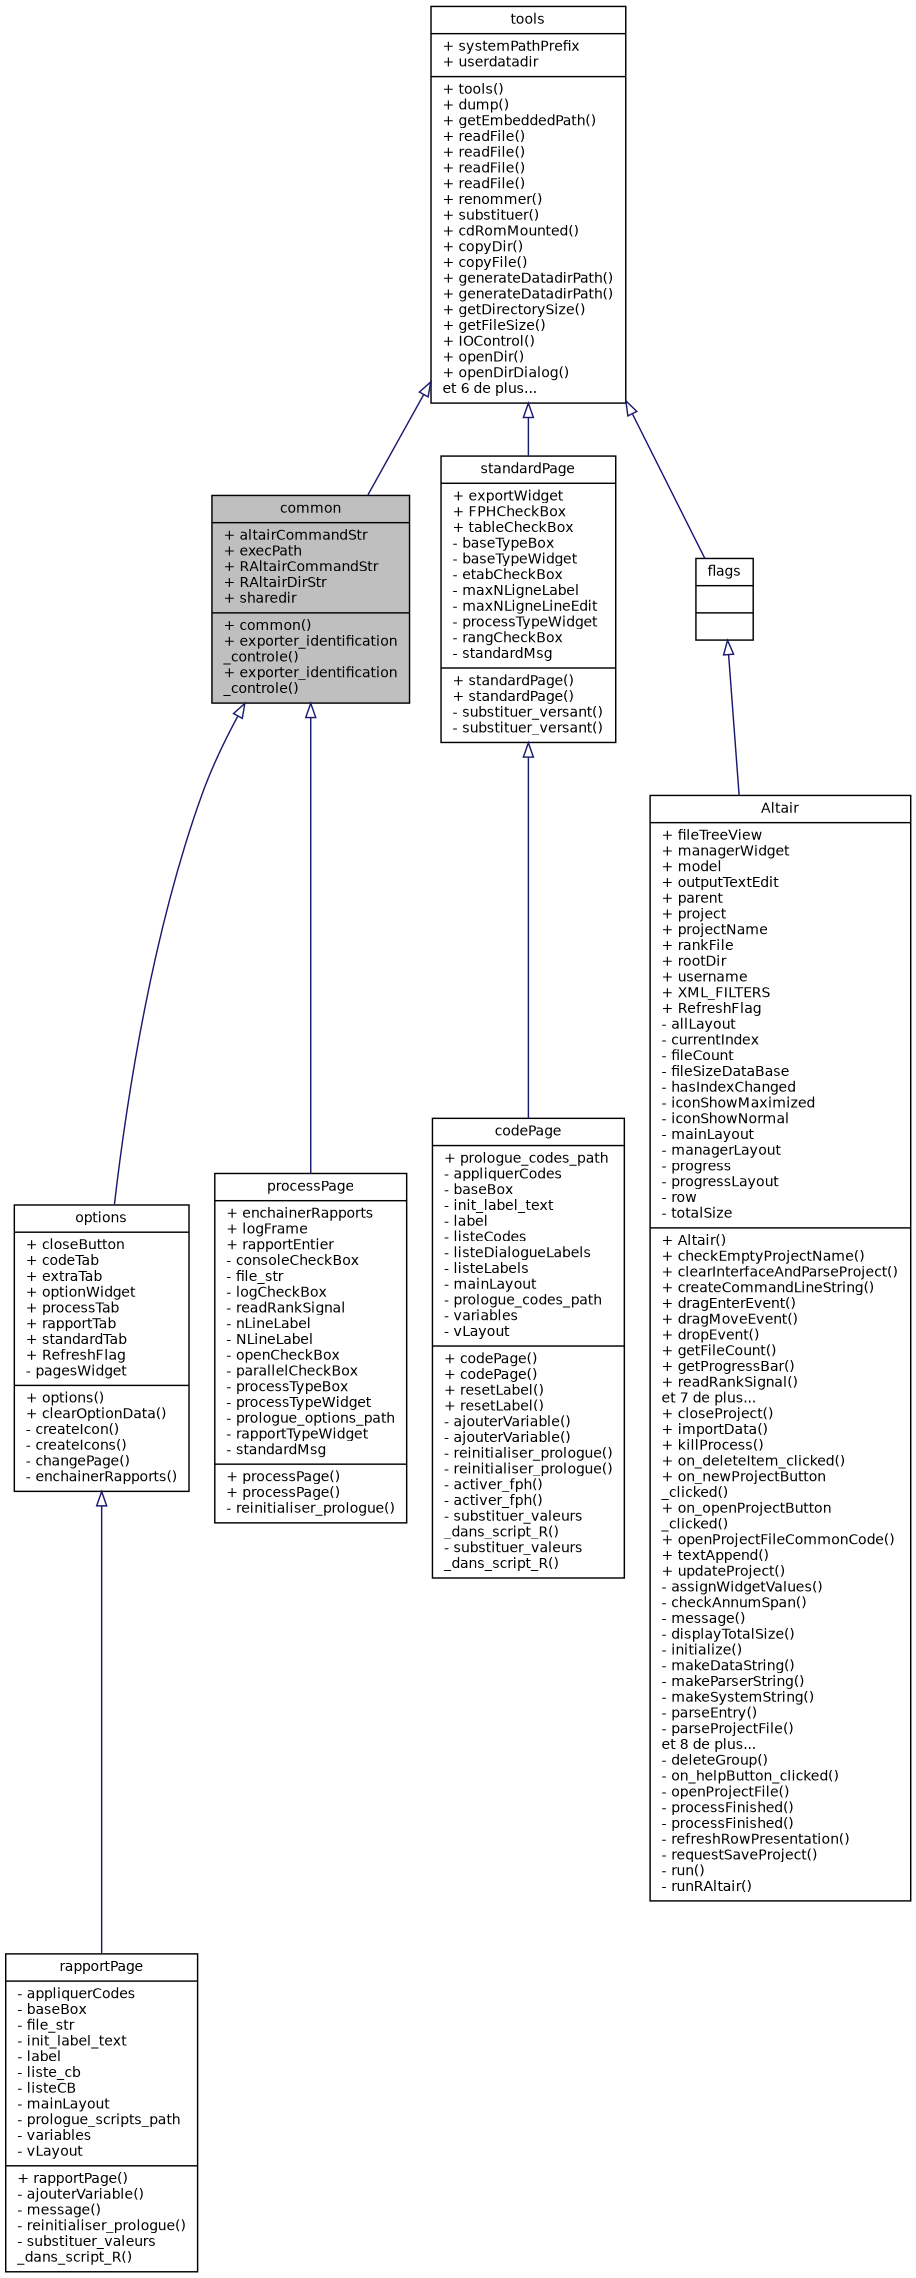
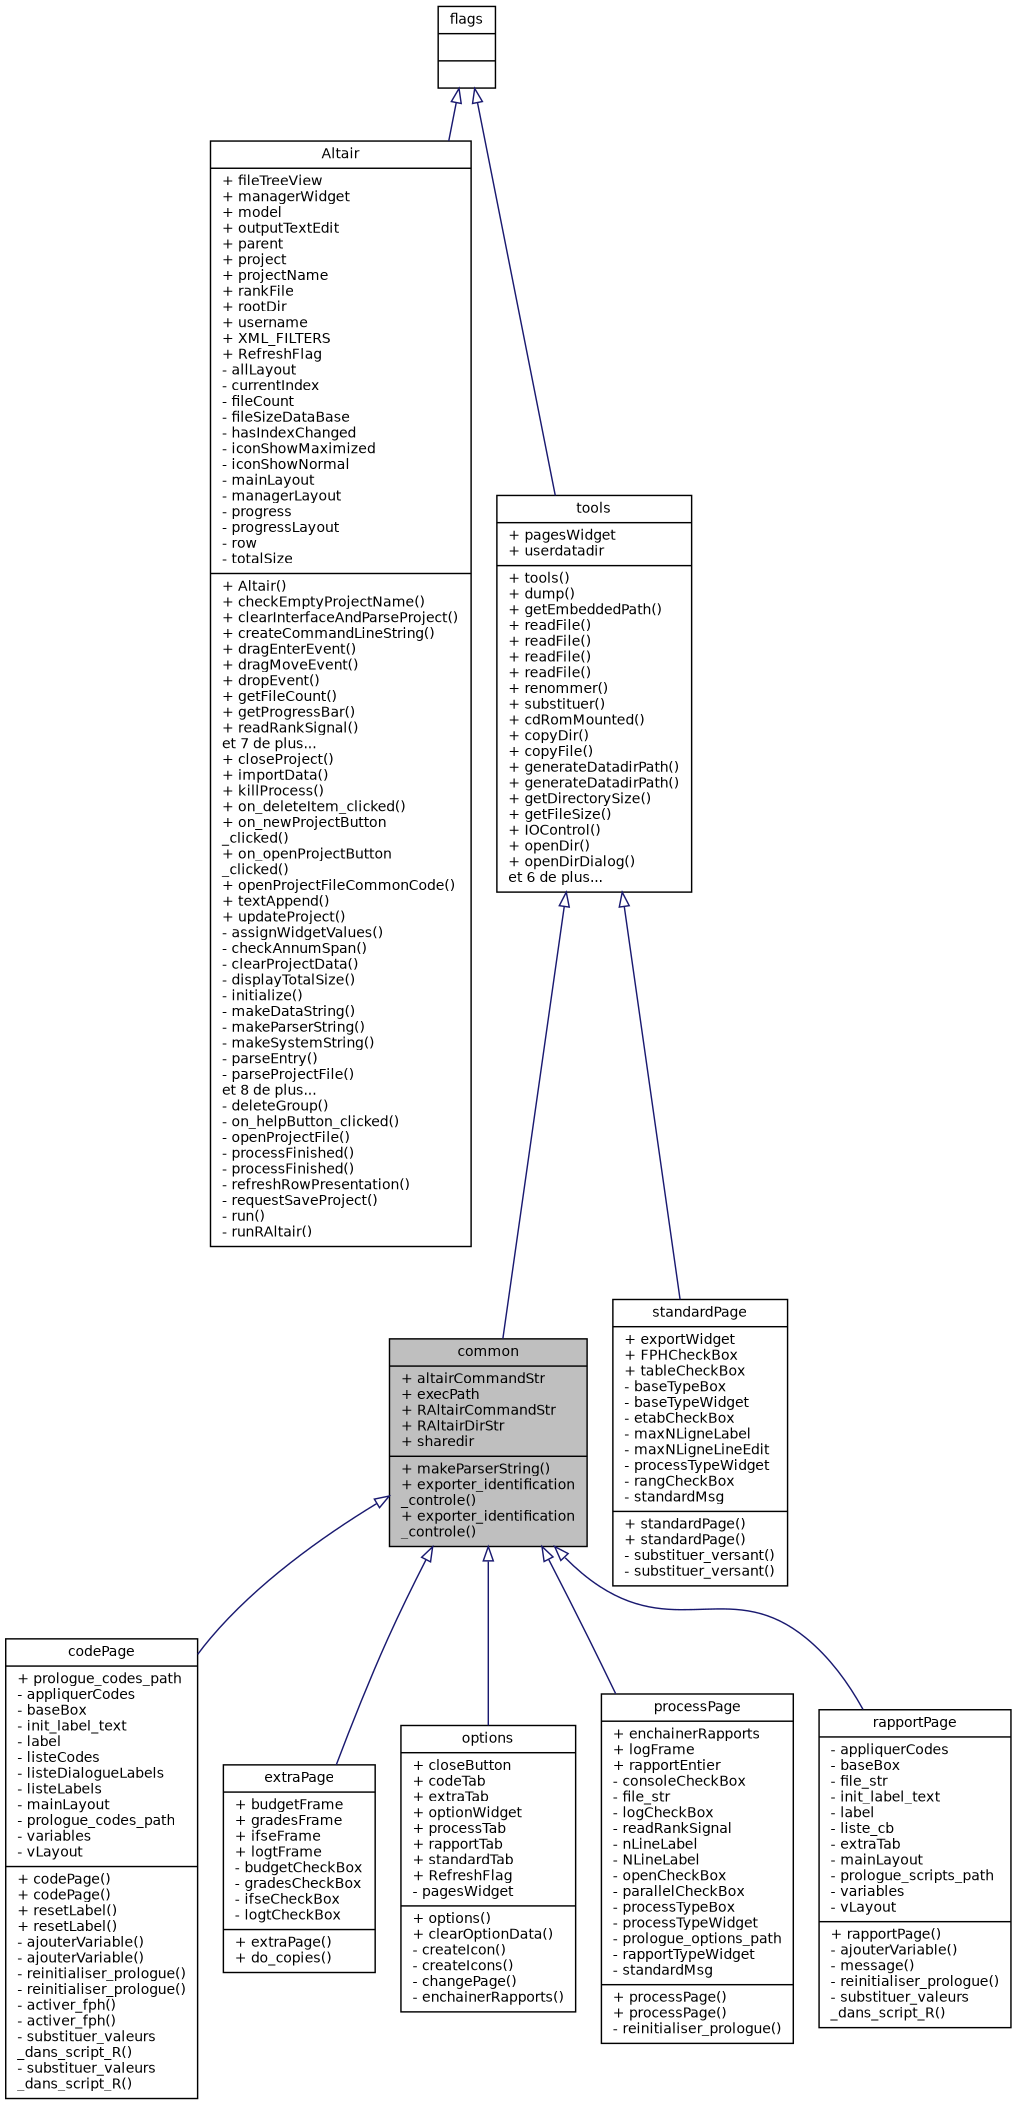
  digraph {
    node [color=black fillcolor=white fontname=Helvetica fontsize=10 shape=record style=filled]
    edge [arrowtail=onormal color=midnightblue dir=back fontname=Helvetica fontsize=10 labelfontname=Helvetica labelfontsize=10 style=solid]
-   n1 [fillcolor=grey75 fontcolor=black height=0.2 label="{common\n|+ altairCommandStr\l+ execPath\l+ RAltairCommandStr\l+ RAltairDirStr\l+ sharedir\l|+ common()\l+ exporter_identification\l_controle()\l+ exporter_identification\l_controle()\l}" width=0.4]
+   n1 [fillcolor=grey75 fontcolor=black height=0.2 label="{common\n|+ altairCommandStr\l+ execPath\l+ RAltairCommandStr\l+ RAltairDirStr\l+ sharedir\l|+ makeParserString()\l+ exporter_identification\l_controle()\l+ exporter_identification\l_controle()\l}" width=0.4]
    n2 [height=0.2 label="{codePage\n|+ prologue_codes_path\l- appliquerCodes\l- baseBox\l- init_label_text\l- label\l- listeCodes\l- listeDialogueLabels\l- listeLabels\l- mainLayout\l- prologue_codes_path\l- variables\l- vLayout\l|+ codePage()\l+ codePage()\l+ resetLabel()\l+ resetLabel()\l- ajouterVariable()\l- ajouterVariable()\l- reinitialiser_prologue()\l- reinitialiser_prologue()\l- activer_fph()\l- activer_fph()\l- substituer_valeurs\l_dans_script_R()\l- substituer_valeurs\l_dans_script_R()\l}" width=0.4]
+   n3 [height=0.2 label="{extraPage\n|+ budgetFrame\l+ gradesFrame\l+ ifseFrame\l+ logtFrame\l- budgetCheckBox\l- gradesCheckBox\l- ifseCheckBox\l- logtCheckBox\l|+ extraPage()\l+ do_copies()\l}" width=0.4]
    n4 [height=0.2 label="{options\n|+ closeButton\l+ codeTab\l+ extraTab\l+ optionWidget\l+ processTab\l+ rapportTab\l+ standardTab\l+ RefreshFlag\l- pagesWidget\l|+ options()\l+ clearOptionData()\l- createIcon()\l- createIcons()\l- changePage()\l- enchainerRapports()\l}" width=0.4]
    n5 [height=0.2 label="{processPage\n|+ enchainerRapports\l+ logFrame\l+ rapportEntier\l- consoleCheckBox\l- file_str\l- logCheckBox\l- readRankSignal\l- nLineLabel\l- NLineLabel\l- openCheckBox\l- parallelCheckBox\l- processTypeBox\l- processTypeWidget\l- prologue_options_path\l- rapportTypeWidget\l- standardMsg\l|+ processPage()\l+ processPage()\l- reinitialiser_prologue()\l}" width=0.4]
-   n6 [height=0.2 label="{rapportPage\n|- appliquerCodes\l- baseBox\l- file_str\l- init_label_text\l- label\l- liste_cb\l- listeCB\l- mainLayout\l- prologue_scripts_path\l- variables\l- vLayout\l|+ rapportPage()\l- ajouterVariable()\l- message()\l- reinitialiser_prologue()\l- substituer_valeurs\l_dans_script_R()\l}" width=0.4]
-   n7 [height=0.2 label="{Altair\n|+ fileTreeView\l+ managerWidget\l+ model\l+ outputTextEdit\l+ parent\l+ project\l+ projectName\l+ rankFile\l+ rootDir\l+ username\l+ XML_FILTERS\l+ RefreshFlag\l- allLayout\l- currentIndex\l- fileCount\l- fileSizeDataBase\l- hasIndexChanged\l- iconShowMaximized\l- iconShowNormal\l- mainLayout\l- managerLayout\l- progress\l- progressLayout\l- row\l- totalSize\l|+ Altair()\l+ checkEmptyProjectName()\l+ clearInterfaceAndParseProject()\l+ createCommandLineString()\l+ dragEnterEvent()\l+ dragMoveEvent()\l+ dropEvent()\l+ getFileCount()\l+ getProgressBar()\l+ readRankSignal()\let 7 de plus...\l+ closeProject()\l+ importData()\l+ killProcess()\l+ on_deleteItem_clicked()\l+ on_newProjectButton\l_clicked()\l+ on_openProjectButton\l_clicked()\l+ openProjectFileCommonCode()\l+ textAppend()\l+ updateProject()\l- assignWidgetValues()\l- checkAnnumSpan()\l- message()\l- displayTotalSize()\l- initialize()\l- makeDataString()\l- makeParserString()\l- makeSystemString()\l- parseEntry()\l- parseProjectFile()\let 8 de plus...\l- deleteGroup()\l- on_helpButton_clicked()\l- openProjectFile()\l- processFinished()\l- processFinished()\l- refreshRowPresentation()\l- requestSaveProject()\l- run()\l- runRAltair()\l}" width=0.4]
+   n6 [height=0.2 label="{rapportPage\n|- appliquerCodes\l- baseBox\l- file_str\l- init_label_text\l- label\l- liste_cb\l- extraTab\l- mainLayout\l- prologue_scripts_path\l- variables\l- vLayout\l|+ rapportPage()\l- ajouterVariable()\l- message()\l- reinitialiser_prologue()\l- substituer_valeurs\l_dans_script_R()\l}" width=0.4]
+   n7 [height=0.2 label="{Altair\n|+ fileTreeView\l+ managerWidget\l+ model\l+ outputTextEdit\l+ parent\l+ project\l+ projectName\l+ rankFile\l+ rootDir\l+ username\l+ XML_FILTERS\l+ RefreshFlag\l- allLayout\l- currentIndex\l- fileCount\l- fileSizeDataBase\l- hasIndexChanged\l- iconShowMaximized\l- iconShowNormal\l- mainLayout\l- managerLayout\l- progress\l- progressLayout\l- row\l- totalSize\l|+ Altair()\l+ checkEmptyProjectName()\l+ clearInterfaceAndParseProject()\l+ createCommandLineString()\l+ dragEnterEvent()\l+ dragMoveEvent()\l+ dropEvent()\l+ getFileCount()\l+ getProgressBar()\l+ readRankSignal()\let 7 de plus...\l+ closeProject()\l+ importData()\l+ killProcess()\l+ on_deleteItem_clicked()\l+ on_newProjectButton\l_clicked()\l+ on_openProjectButton\l_clicked()\l+ openProjectFileCommonCode()\l+ textAppend()\l+ updateProject()\l- assignWidgetValues()\l- checkAnnumSpan()\l- clearProjectData()\l- displayTotalSize()\l- initialize()\l- makeDataString()\l- makeParserString()\l- makeSystemString()\l- parseEntry()\l- parseProjectFile()\let 8 de plus...\l- deleteGroup()\l- on_helpButton_clicked()\l- openProjectFile()\l- processFinished()\l- processFinished()\l- refreshRowPresentation()\l- requestSaveProject()\l- run()\l- runRAltair()\l}" width=0.4]
    n8 [height=0.2 label="{standardPage\n|+ exportWidget\l+ FPHCheckBox\l+ tableCheckBox\l- baseTypeBox\l- baseTypeWidget\l- etabCheckBox\l- maxNLigneLabel\l- maxNLigneLineEdit\l- processTypeWidget\l- rangCheckBox\l- standardMsg\l|+ standardPage()\l+ standardPage()\l- substituer_versant()\l- substituer_versant()\l}" width=0.4]
-   n9 [height=0.2 label="{tools\n|+ systemPathPrefix\l+ userdatadir\l|+ tools()\l+ dump()\l+ getEmbeddedPath()\l+ readFile()\l+ readFile()\l+ readFile()\l+ readFile()\l+ renommer()\l+ substituer()\l+ cdRomMounted()\l+ copyDir()\l+ copyFile()\l+ generateDatadirPath()\l+ generateDatadirPath()\l+ getDirectorySize()\l+ getFileSize()\l+ IOControl()\l+ openDir()\l+ openDirDialog()\let 6 de plus...\l}" width=0.4]
+   n9 [height=0.2 label="{tools\n|+ pagesWidget\l+ userdatadir\l|+ tools()\l+ dump()\l+ getEmbeddedPath()\l+ readFile()\l+ readFile()\l+ readFile()\l+ readFile()\l+ renommer()\l+ substituer()\l+ cdRomMounted()\l+ copyDir()\l+ copyFile()\l+ generateDatadirPath()\l+ generateDatadirPath()\l+ getDirectorySize()\l+ getFileSize()\l+ IOControl()\l+ openDir()\l+ openDirDialog()\let 6 de plus...\l}" width=0.4]
    n10 [height=0.2 label="{flags\n||}" width=0.4]
-   n8 -> n2
+   n1 -> n2
+   n1 -> n3
    n1 -> n4
    n1 -> n5
-   n4 -> n6
+   n1 -> n6
    n9 -> n1
    n9 -> n8
    n10 -> n7
-   n9 -> n10
+   n10 -> n9
  }
